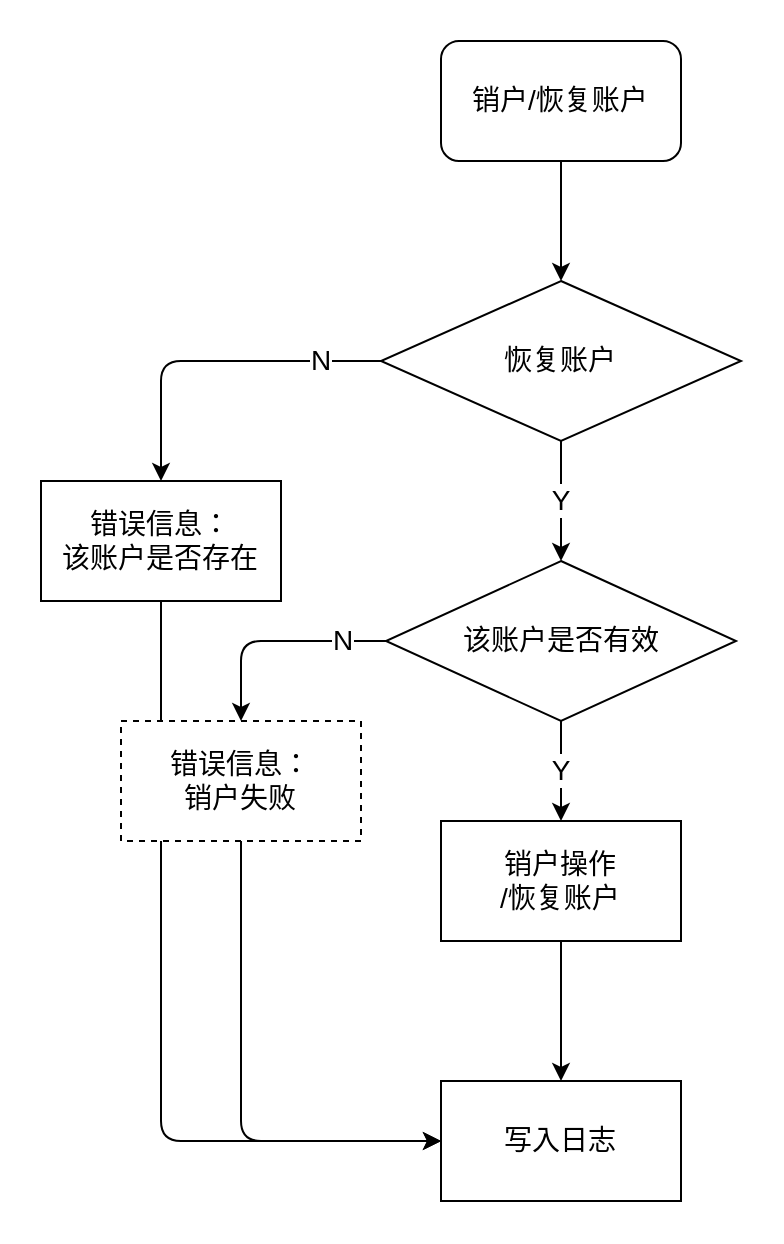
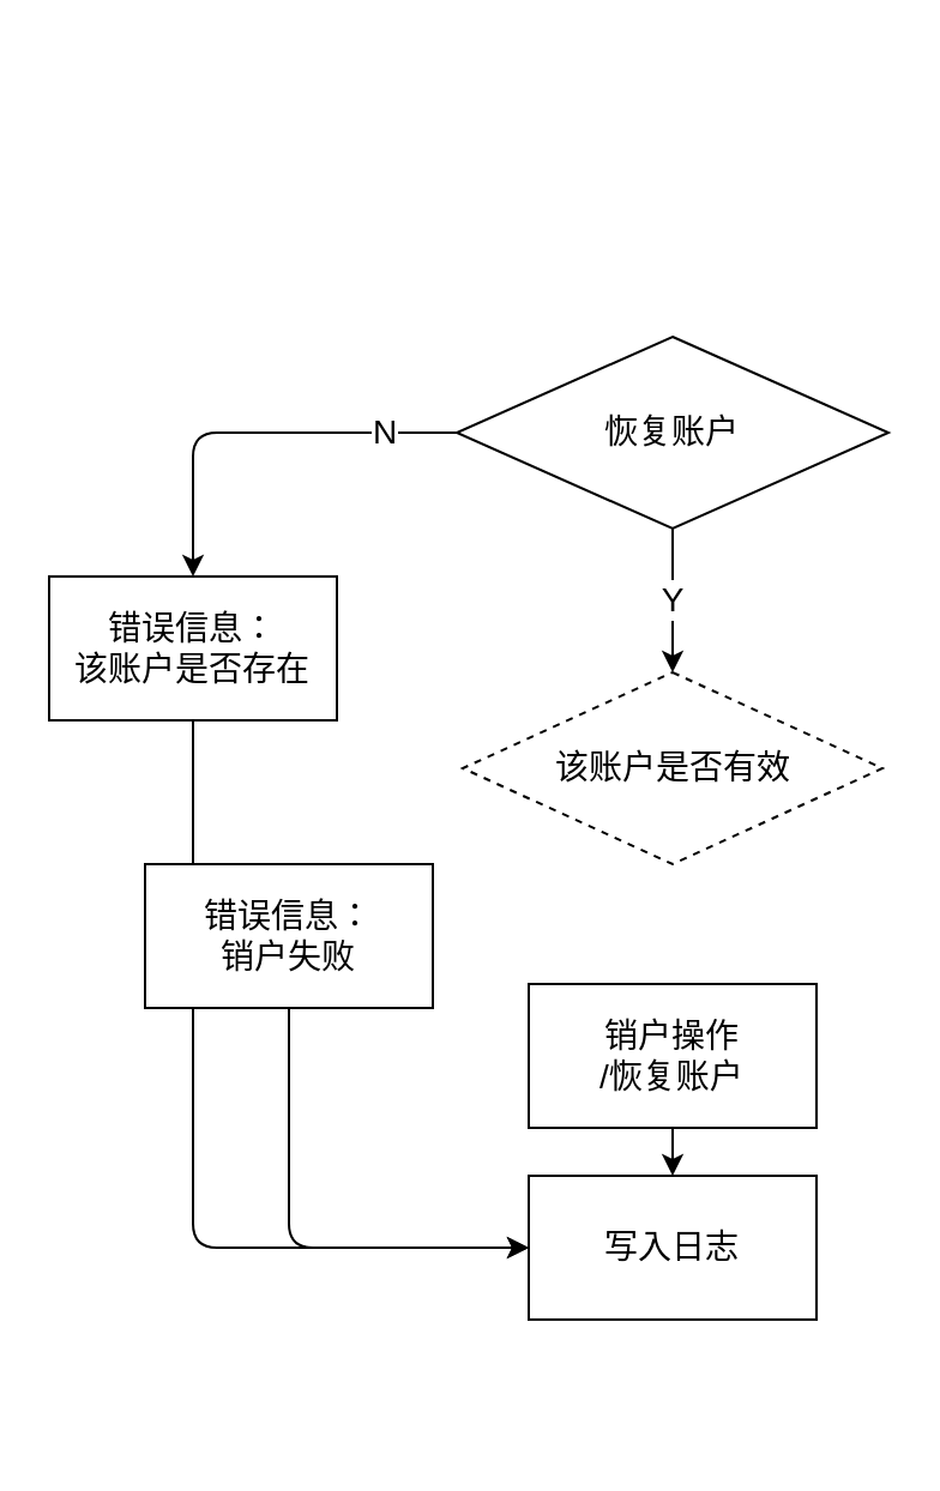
  <mxCell id="0" />
  <mxCell id="1" parent="0" />
- <mxCell id="2" style="edgeStyle=orthogonalEdgeStyle;html=1;exitX=0.5;exitY=1;exitDx=0;exitDy=0;fontSize=14;" parent="1" source="3" target="6" edge="1"><mxGeometry relative="1" as="geometry" /></mxCell>
- <mxCell id="3" value="销户/恢复账户" style="rounded=1;whiteSpace=wrap;html=1;fontSize=14;" parent="1" vertex="1"><mxGeometry x="220" y="20" width="120" height="60" as="geometry" /></mxCell>
  <mxCell id="4" value="Y" style="edgeStyle=orthogonalEdgeStyle;html=1;exitX=0.5;exitY=1;exitDx=0;exitDy=0;fontSize=14;" parent="1" source="6" target="9" edge="1"><mxGeometry relative="1" as="geometry"><Array as="points"><mxPoint x="280" y="240" /><mxPoint x="280" y="240" /></Array></mxGeometry></mxCell>
  <mxCell id="5" value="N" style="edgeStyle=orthogonalEdgeStyle;html=1;exitX=0;exitY=0.5;exitDx=0;exitDy=0;fontSize=14;" parent="1" source="6" target="14" edge="1"><mxGeometry x="-0.647" relative="1" as="geometry"><mxPoint as="offset" /></mxGeometry></mxCell>
  <mxCell id="6" value="恢复账户" style="rhombus;whiteSpace=wrap;html=1;fontSize=14;" parent="1" vertex="1"><mxGeometry x="190" y="140" width="180" height="80" as="geometry" /></mxCell>
- <mxCell id="7" value="Y" style="edgeStyle=orthogonalEdgeStyle;html=1;exitX=0.5;exitY=1;exitDx=0;exitDy=0;fontSize=14;" parent="1" source="9" target="11" edge="1"><mxGeometry relative="1" as="geometry" /></mxCell>
- <mxCell id="8" value="N" style="edgeStyle=orthogonalEdgeStyle;html=1;exitX=0;exitY=0.5;exitDx=0;exitDy=0;entryX=0.5;entryY=0;entryDx=0;entryDy=0;fontSize=14;" parent="1" source="9" target="16" edge="1"><mxGeometry x="-0.6" relative="1" as="geometry"><mxPoint x="1" as="offset" /></mxGeometry></mxCell>
- <mxCell id="9" value="该账户是否有效" style="rhombus;whiteSpace=wrap;html=1;fontSize=14;" parent="1" vertex="1"><mxGeometry x="192.5" y="280" width="175" height="80" as="geometry" /></mxCell>
+ <mxCell id="9" value="该账户是否有效" style="rhombus;whiteSpace=wrap;html=1;fontSize=14;dashed=1;" parent="1" vertex="1"><mxGeometry x="192.5" y="280" width="175" height="80" as="geometry" /></mxCell>
  <mxCell id="10" style="edgeStyle=orthogonalEdgeStyle;html=1;exitX=0.5;exitY=1;exitDx=0;exitDy=0;fontSize=14;" parent="1" source="11" target="12" edge="1"><mxGeometry relative="1" as="geometry" /></mxCell>
  <mxCell id="11" value="销户操作&lt;br&gt;/恢复账户" style="rounded=0;whiteSpace=wrap;html=1;fontSize=14;" parent="1" vertex="1"><mxGeometry x="220" y="410" width="120" height="60" as="geometry" /></mxCell>
- <mxCell id="12" value="写入日志" style="rounded=0;whiteSpace=wrap;html=1;fontSize=14;" parent="1" vertex="1"><mxGeometry x="220" y="540" width="120" height="60" as="geometry" /></mxCell>
+ <mxCell id="12" value="写入日志" style="rounded=0;whiteSpace=wrap;html=1;fontSize=14;" parent="1" vertex="1"><mxGeometry x="220" y="490" width="120" height="60" as="geometry" /></mxCell>
  <mxCell id="13" style="edgeStyle=orthogonalEdgeStyle;html=1;exitX=0.5;exitY=1;exitDx=0;exitDy=0;entryX=0;entryY=0.5;entryDx=0;entryDy=0;fontSize=14;" parent="1" source="14" target="12" edge="1"><mxGeometry relative="1" as="geometry" /></mxCell>
  <mxCell id="14" value="错误信息：&lt;br&gt;该账户是否存在" style="rounded=0;whiteSpace=wrap;html=1;fontSize=14;" parent="1" vertex="1"><mxGeometry x="20" y="240" width="120" height="60" as="geometry" /></mxCell>
  <mxCell id="15" style="edgeStyle=orthogonalEdgeStyle;html=1;exitX=0.5;exitY=1;exitDx=0;exitDy=0;entryX=0;entryY=0.5;entryDx=0;entryDy=0;fontSize=14;" parent="1" source="16" target="12" edge="1"><mxGeometry relative="1" as="geometry" /></mxCell>
- <mxCell id="16" value="错误信息：&lt;br&gt;销户失败" style="rounded=0;whiteSpace=wrap;html=1;fontSize=14;dashed=1;" parent="1" vertex="1"><mxGeometry x="60" y="360" width="120" height="60" as="geometry" /></mxCell>
+ <mxCell id="16" value="错误信息：&lt;br&gt;销户失败" style="rounded=0;whiteSpace=wrap;html=1;fontSize=14;" parent="1" vertex="1"><mxGeometry x="60" y="360" width="120" height="60" as="geometry" /></mxCell>
